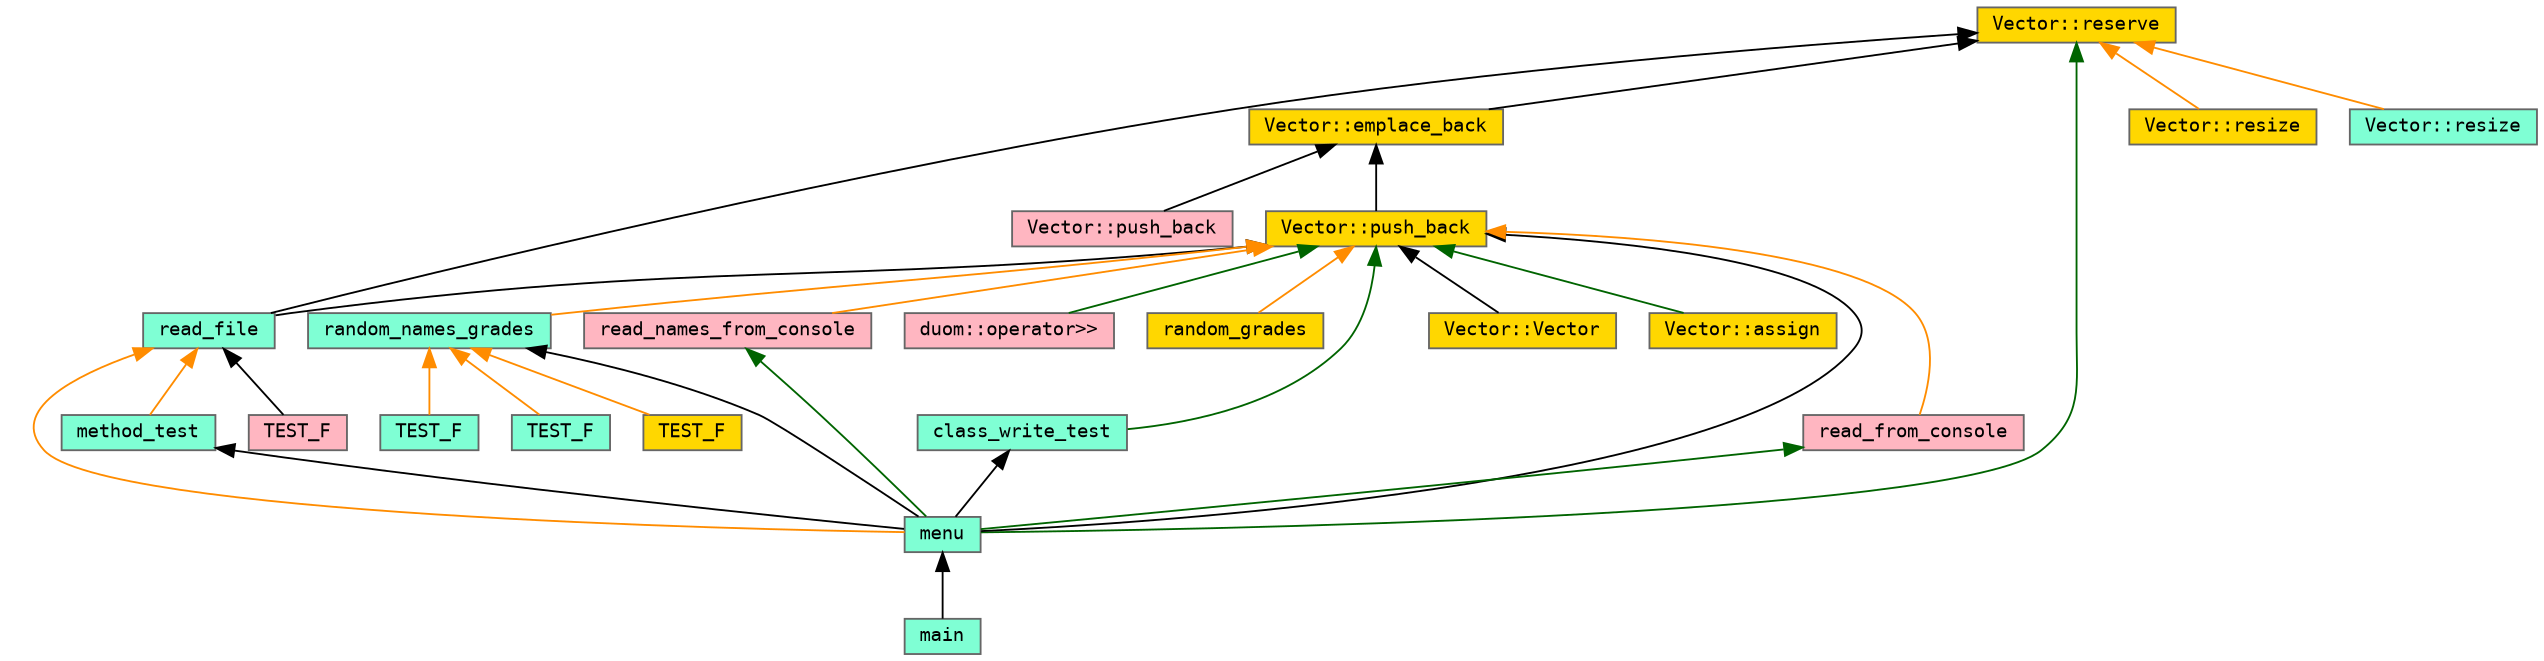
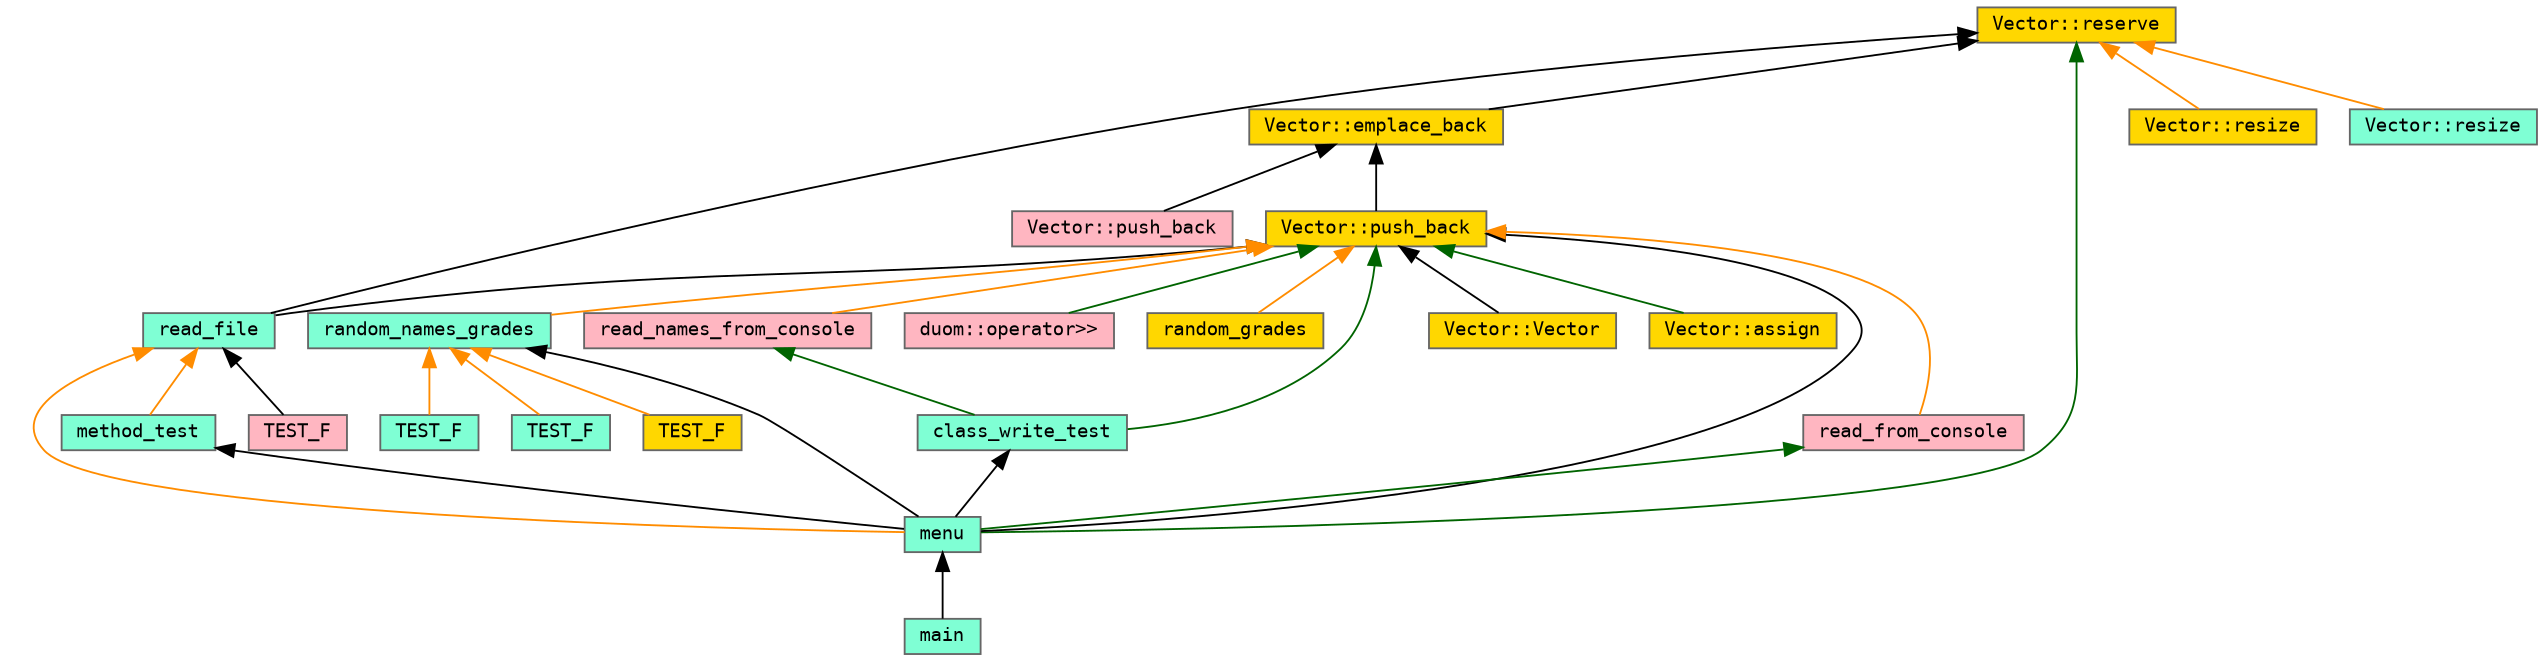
  digraph {
    fontname="DejaVu Sans Mono"
    rankdir=TB
    node [color=grey40 fillcolor=aquamarine fontname="DejaVu Sans Mono" fontsize=10 shape=box style=filled]
    edge [color=black dir=back fontname="DejaVu Sans Mono" fontsize=10 labelfontname=Helvetica labelfontsize=10 style=solid]
    n1 [color=gray40 fillcolor=gold fontcolor=black height=0.2 label="Vector::reserve" width=0.4]
    n2 [fillcolor=gold height=0.2 label="Vector::emplace_back" width=0.4]
    n3 [height=0.2 label=menu width=0.4]
    n4 [height=0.2 label=read_file width=0.4]
    n5 [fillcolor=gold height=0.2 label="Vector::resize" width=0.4]
    n6 [height=0.2 label="Vector::resize" width=0.4]
    n7 [fillcolor=gold height=0.2 label="Vector::push_back" width=0.4]
    n8 [fillcolor=lightpink height=0.2 label="Vector::push_back" width=0.4]
    n9 [height=0.2 label=main width=0.4]
    n10 [height=0.2 label=method_test width=0.4]
    n11 [fillcolor=lightpink height=0.2 label=TEST_F width=0.4]
    n12 [fillcolor=gold height=0.2 label="Vector::assign" width=0.4]
    n13 [height=0.2 label=class_write_test width=0.4]
    n14 [fillcolor=lightpink height=0.2 label="duom::operator\>\>" width=0.4]
    n15 [fillcolor=gold height=0.2 label=random_grades width=0.4]
    n16 [height=0.2 label=random_names_grades width=0.4]
    n17 [fillcolor=lightpink height=0.2 label=read_from_console width=0.4]
    n18 [fillcolor=lightpink height=0.2 label=read_names_from_console width=0.4]
    n19 [fillcolor=gold height=0.2 label="Vector::Vector" width=0.4]
    n20 [height=0.2 label=TEST_F width=0.4]
    n21 [height=0.2 label=TEST_F width=0.4]
    n22 [fillcolor=gold height=0.2 label=TEST_F width=0.4]
    n1 -> n2
    n1 -> n3 [color=darkgreen]
    n1 -> n4
    n1 -> n5 [color=darkorange]
    n1 -> n6 [color=darkorange]
    n2 -> n7
    n2 -> n8
    n3 -> n9
    n4 -> n3 [color=darkorange]
    n4 -> n10 [color=darkorange]
    n4 -> n11
    n7 -> n3
    n7 -> n4
    n7 -> n12 [color=darkgreen]
    n7 -> n13 [color=darkgreen]
    n7 -> n14 [color=darkgreen]
    n7 -> n15 [color=darkorange]
    n7 -> n16 [color=darkorange]
    n7 -> n17 [color=darkorange]
    n7 -> n18 [color=darkorange]
    n7 -> n19
    n10 -> n3
    n13 -> n3
    n16 -> n3
    n16 -> n20 [color=darkorange]
    n16 -> n21 [color=darkorange]
    n16 -> n22 [color=darkorange]
    n17 -> n3 [color=darkgreen]
-   n18 -> n3 [color=darkgreen]
+   n18 -> n13 [color=darkgreen]
  }
